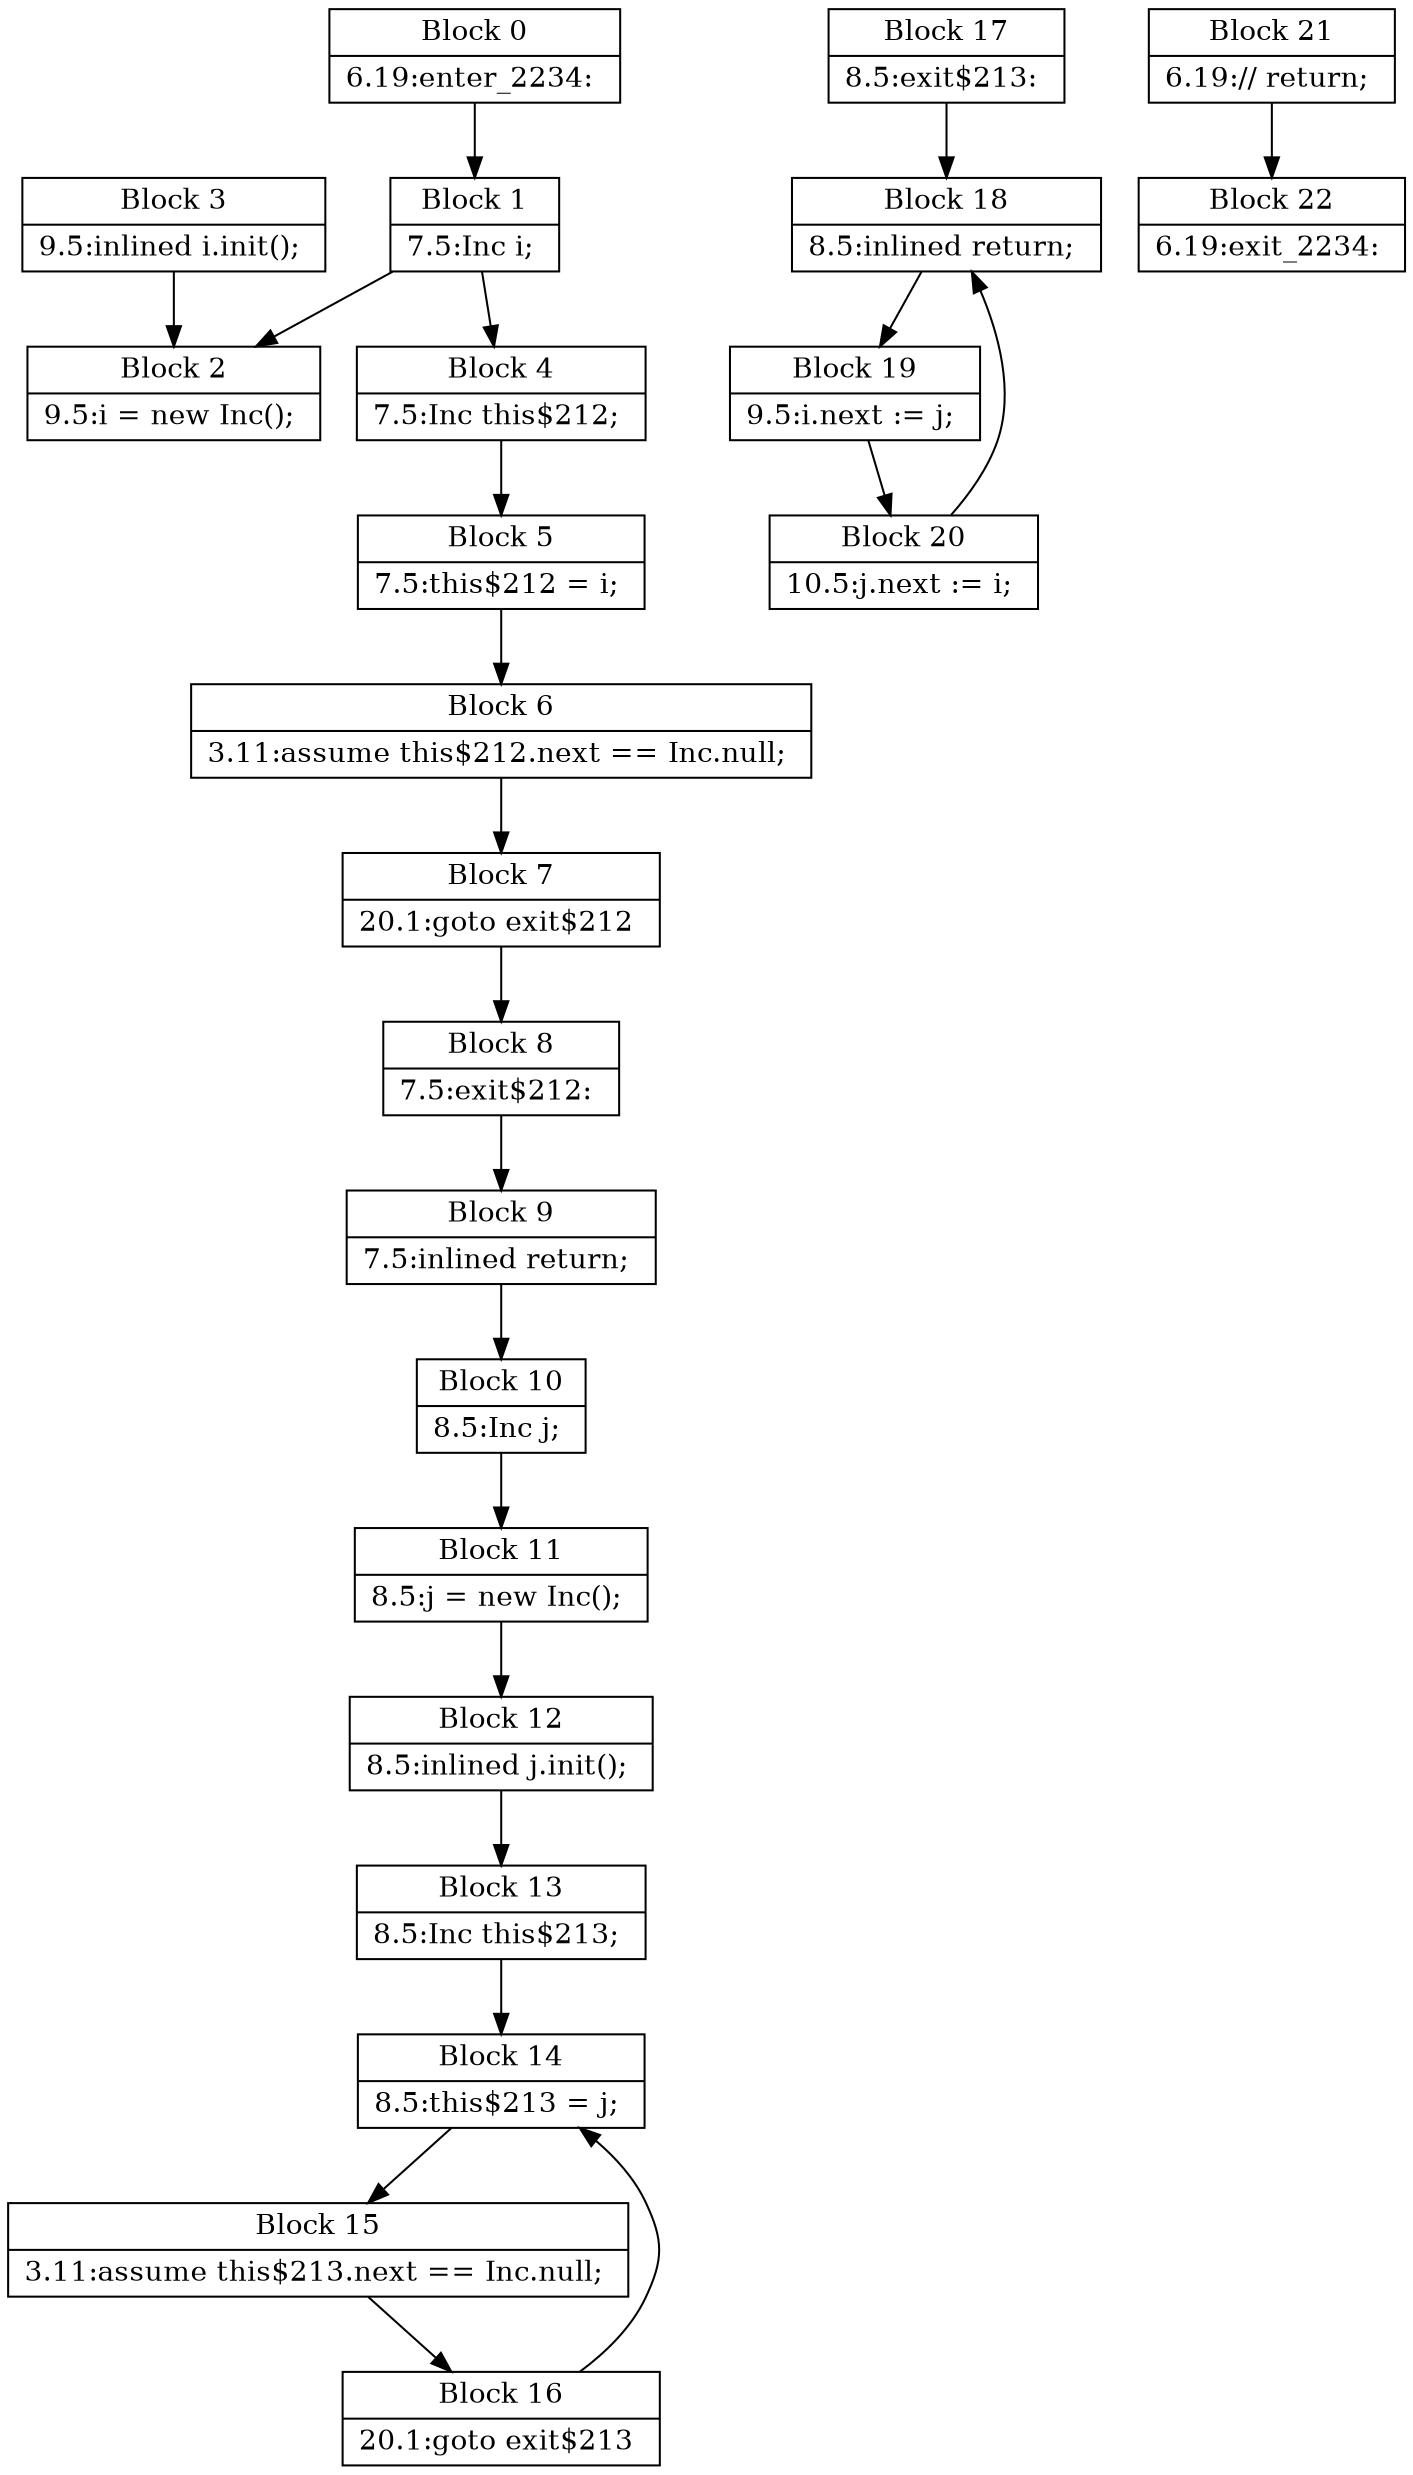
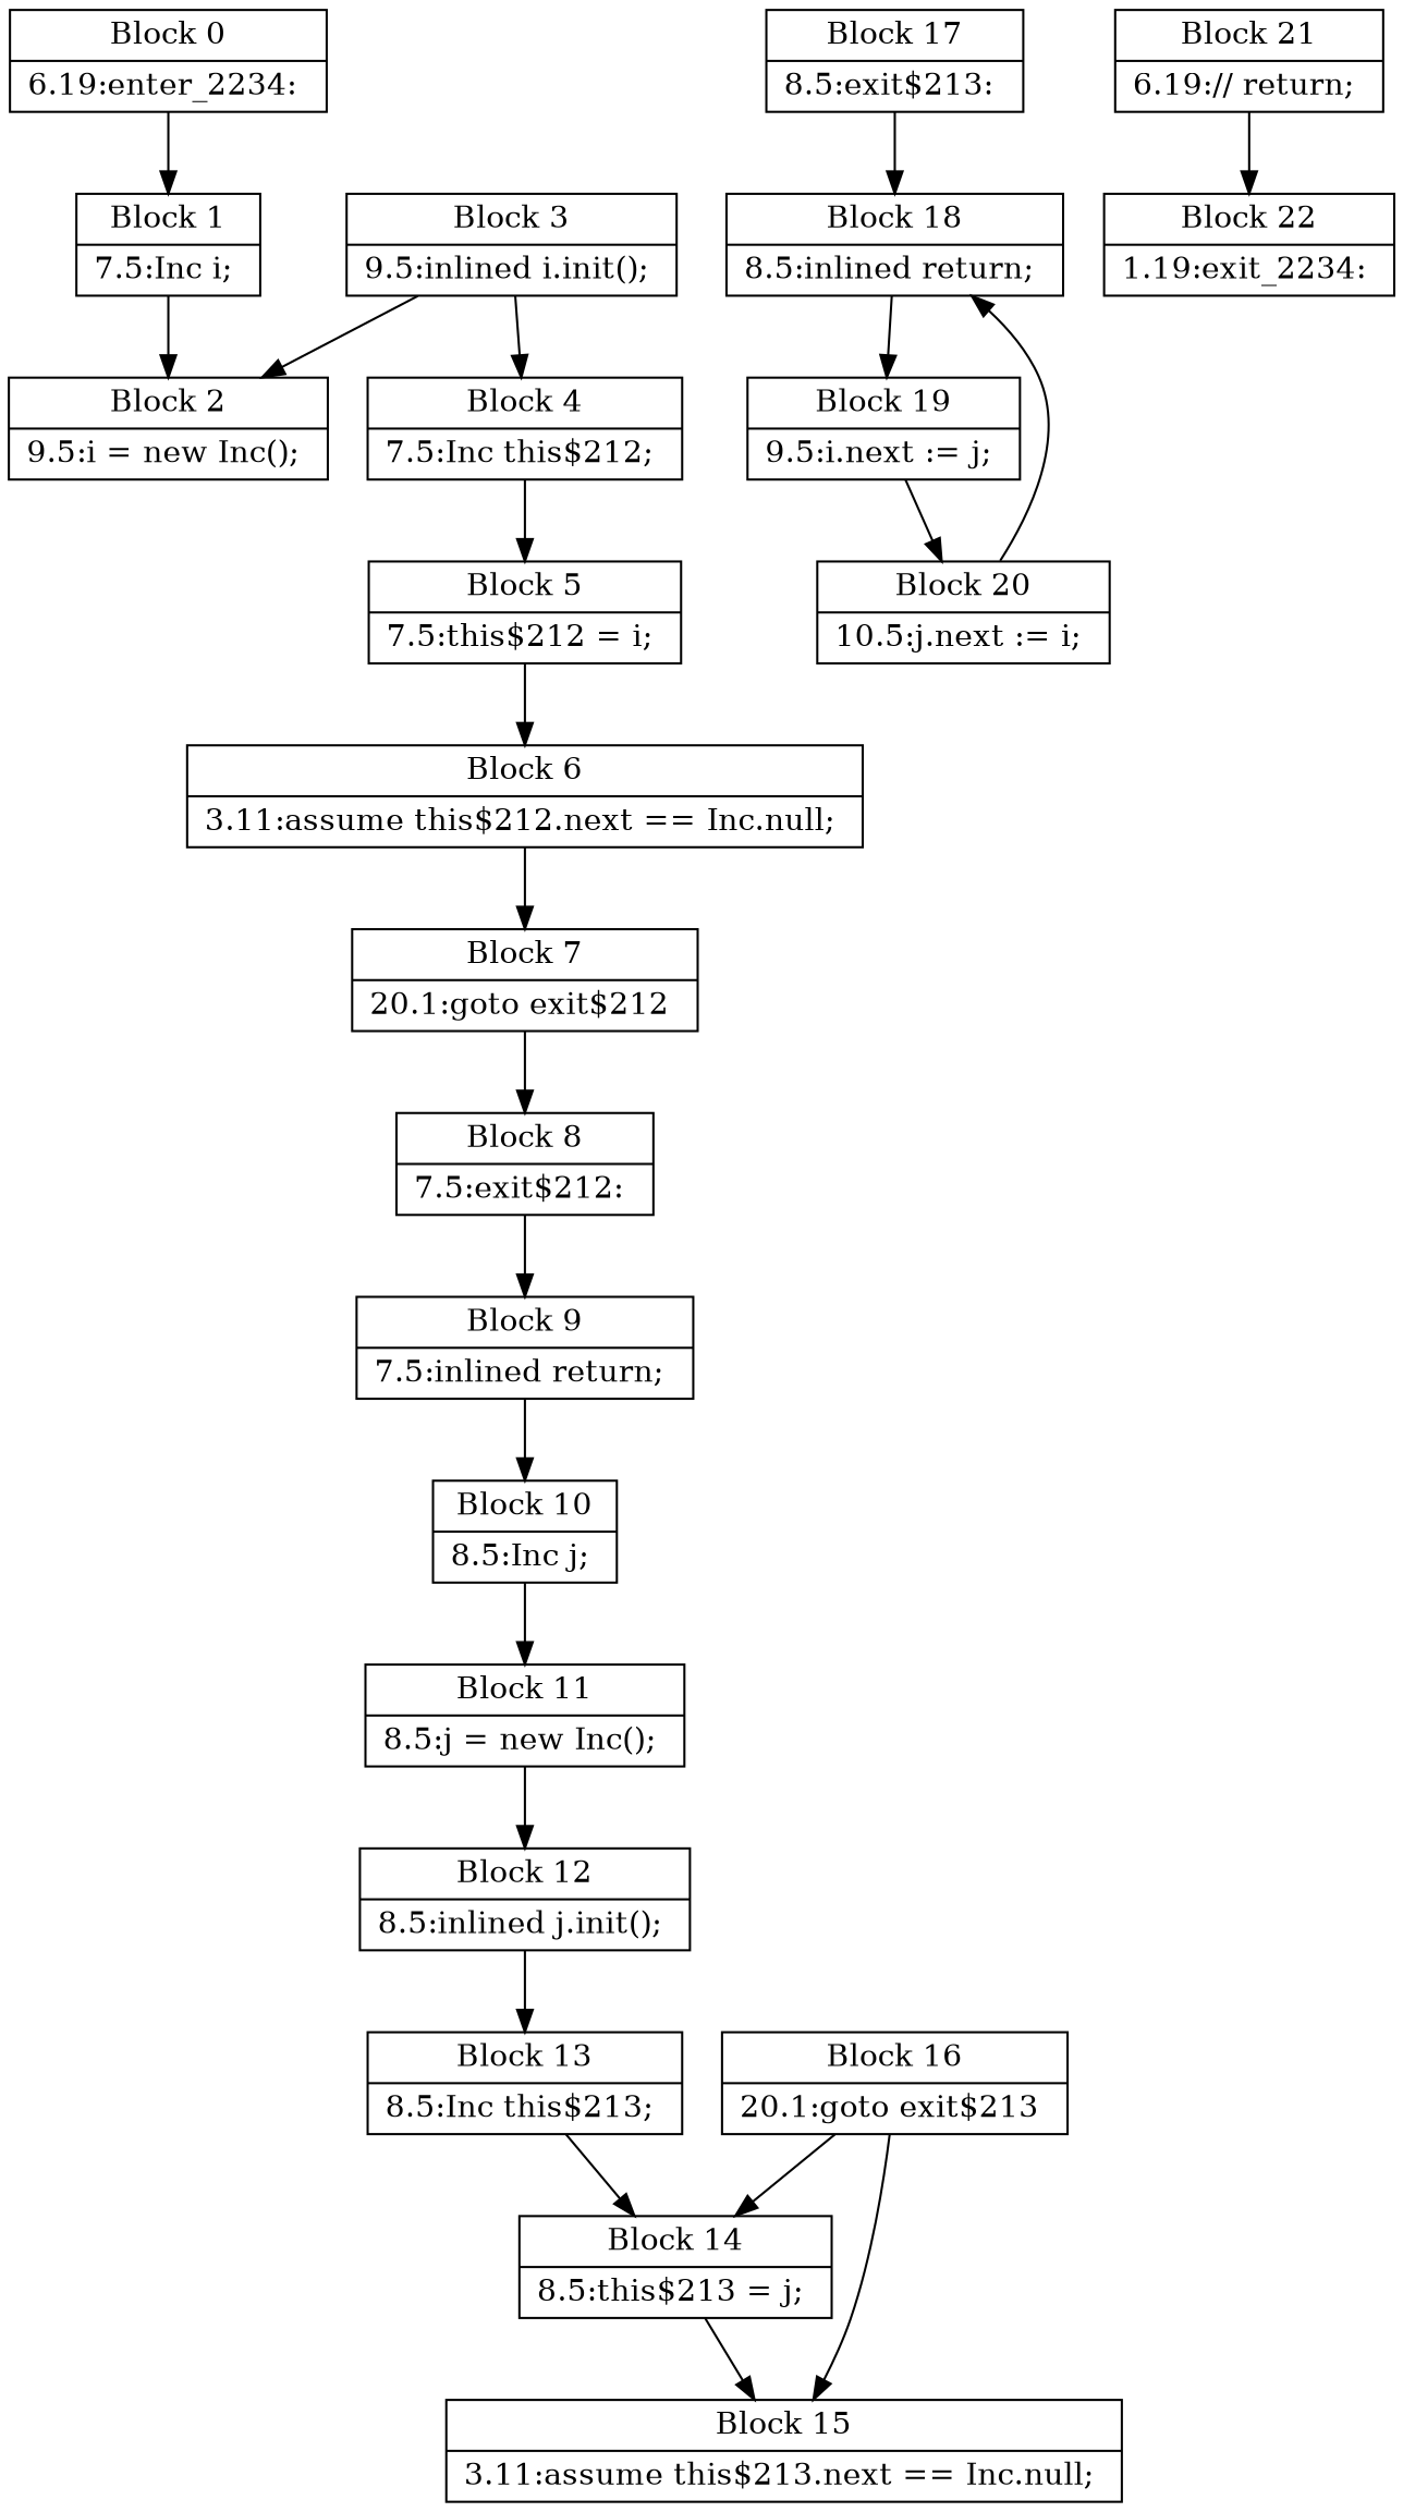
  digraph {
    node [shape=record]
    n1 [label="{Block 0|6.19:enter_2234: \n}"]
    n2 [label="{Block 1|7.5:Inc i; \n}"]
    n3 [label="{Block 2|9.5:i = new Inc(); \n}"]
    n4 [label="{Block 3|9.5:inlined i.init(); \n}"]
    n5 [label="{Block 4|7.5:Inc this$212; \n}"]
    n6 [label="{Block 5|7.5:this$212 = i; \n}"]
    n7 [label="{Block 6|3.11:assume this$212.next == Inc.null; \n}"]
    n8 [label="{Block 7|20.1:goto exit$212 \n}"]
    n9 [label="{Block 8|7.5:exit$212: \n}"]
    n10 [label="{Block 9|7.5:inlined return; \n}"]
    n11 [label="{Block 10|8.5:Inc j; \n}"]
    n12 [label="{Block 11|8.5:j = new Inc(); \n}"]
    n13 [label="{Block 12|8.5:inlined j.init(); \n}"]
    n14 [label="{Block 13|8.5:Inc this$213; \n}"]
    n15 [label="{Block 14|8.5:this$213 = j; \n}"]
    n16 [label="{Block 15|3.11:assume this$213.next == Inc.null; \n}"]
    n17 [label="{Block 16|20.1:goto exit$213 \n}"]
    n18 [label="{Block 17|8.5:exit$213: \n}"]
    n19 [label="{Block 18|8.5:inlined return; \n}"]
    n20 [label="{Block 19|9.5:i.next := j; \n}"]
    n21 [label="{Block 20|10.5:j.next := i; \n}"]
    n22 [label="{Block 21|6.19:// return; \n}"]
-   n23 [label="{Block 22|6.19:exit_2234: \n}"]
+   n23 [label="{Block 22|1.19:exit_2234: \n}"]
    n1 -> n2
    n2 -> n3
    n4 -> n3
-   n2 -> n5
+   n4 -> n5
    n5 -> n6
    n6 -> n7
    n7 -> n8
    n8 -> n9
    n9 -> n10
    n10 -> n11
    n11 -> n12
    n12 -> n13
    n13 -> n14
    n14 -> n15
    n15 -> n16
-   n16 -> n17
+   n17 -> n16
    n17 -> n15
    n18 -> n19
    n19 -> n20
    n20 -> n21
    n21 -> n19
    n22 -> n23
  }
